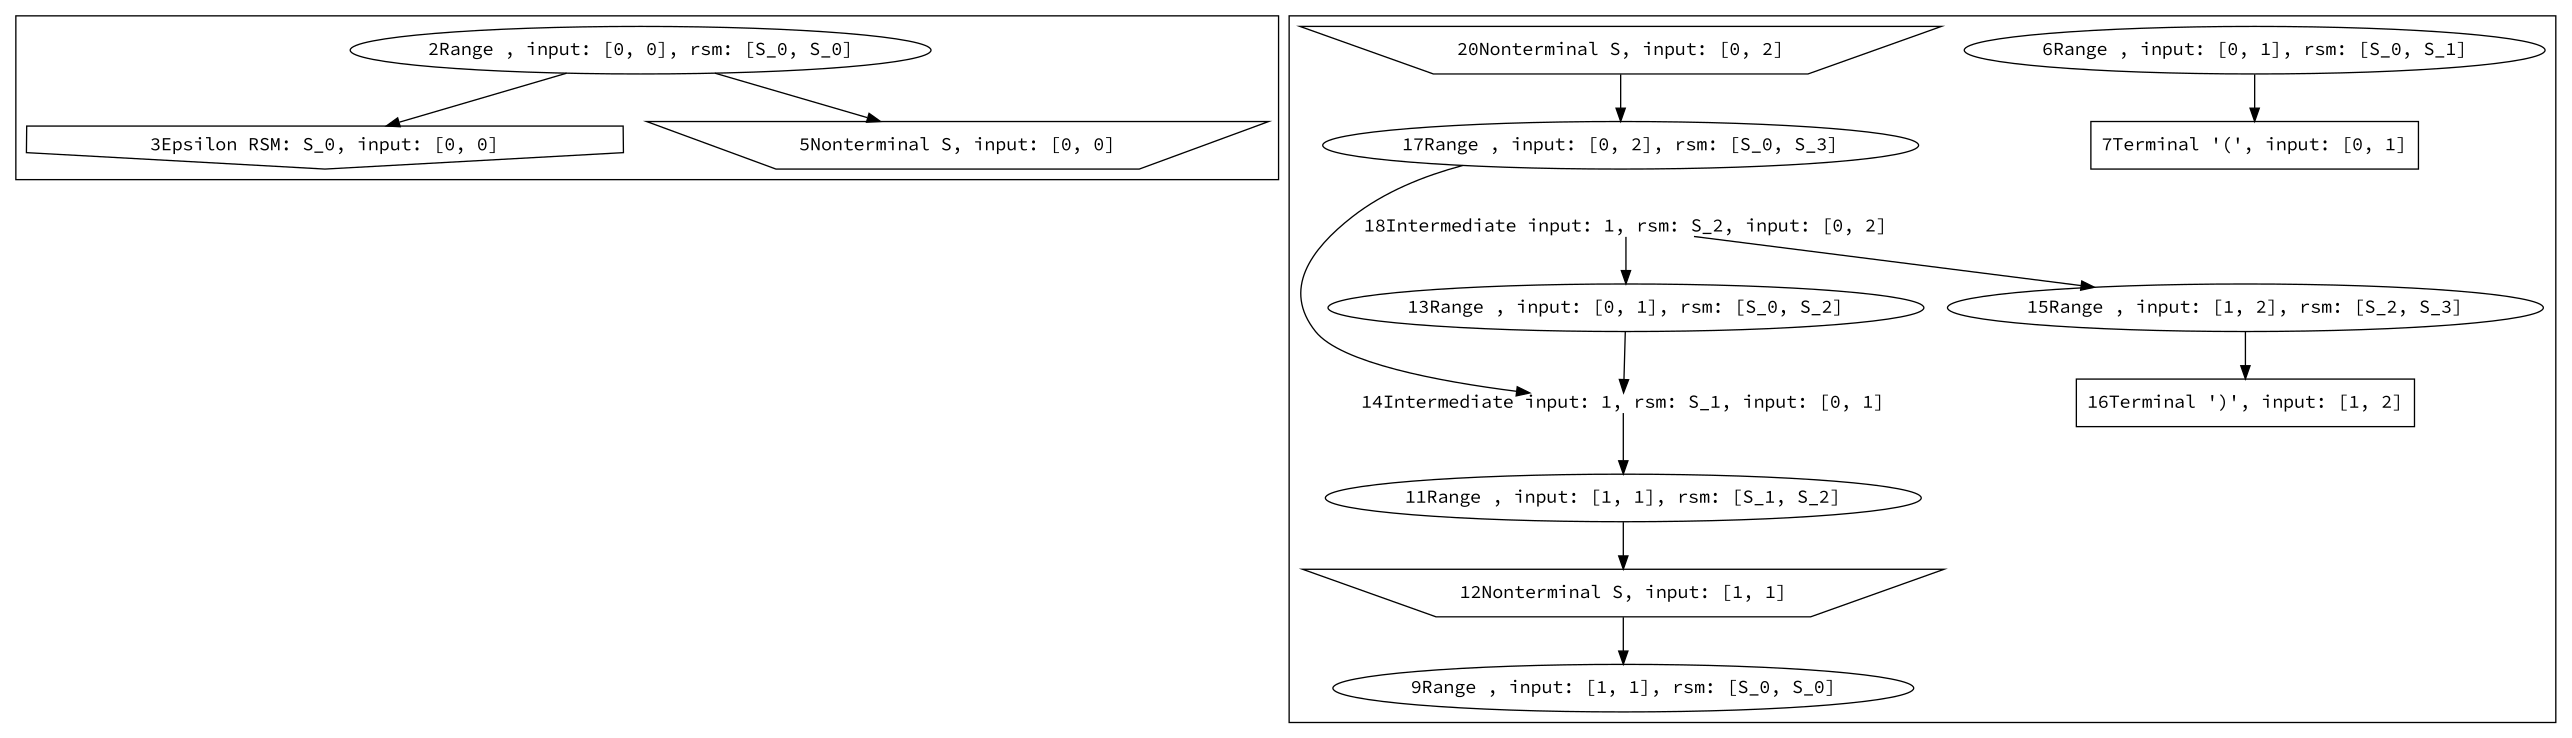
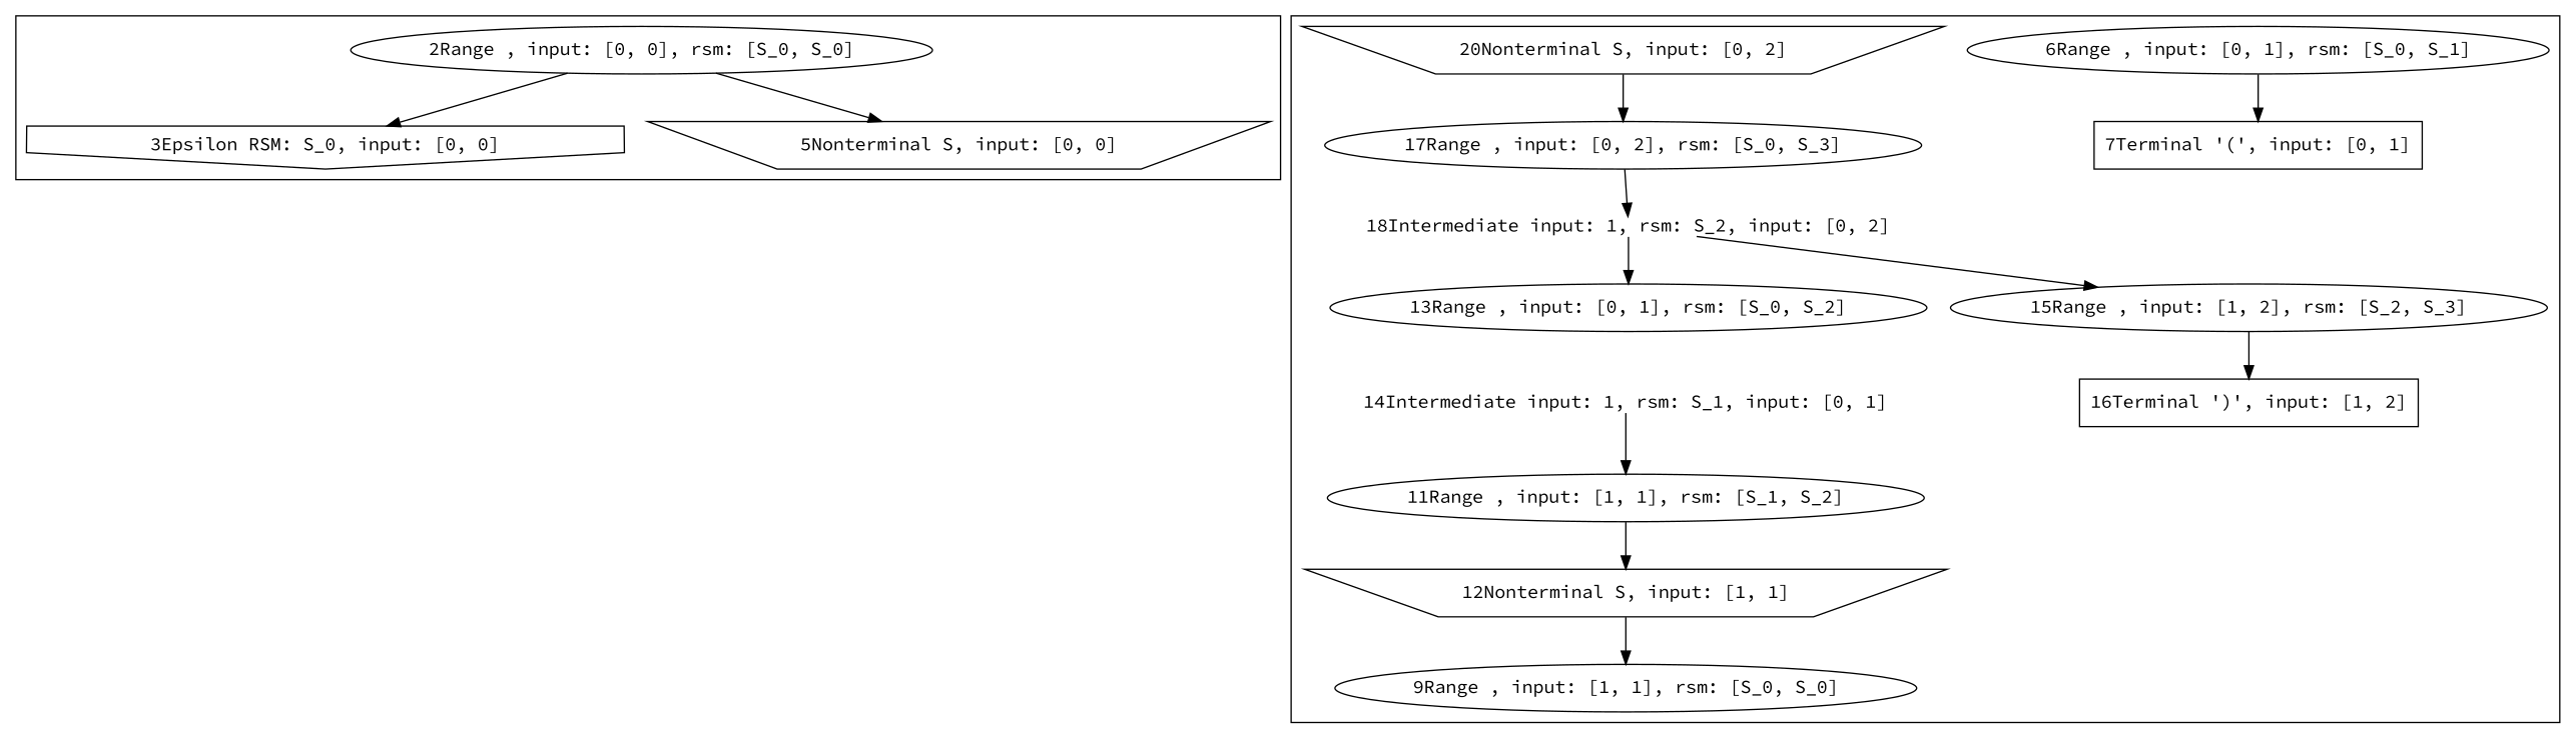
  digraph {
    fontname="Source Code Pro"
    labelloc=t
    node [fontname="Source Code Pro" shape=ellipse]
    edge [fontname="Source Code Pro"]
    n1 [label="2Range , input: [0, 0], rsm: [S_0, S_0]"]
    n2 [label="3Epsilon RSM: S_0, input: [0, 0]" shape=invhouse]
    n3 [label="5Nonterminal S, input: [0, 0]" shape=invtrapezium]
    n4 [label="11Range , input: [1, 1], rsm: [S_1, S_2]"]
    n5 [label="12Nonterminal S, input: [1, 1]" shape=invtrapezium]
    n6 [label="9Range , input: [1, 1], rsm: [S_0, S_0]"]
    n7 [label="13Range , input: [0, 1], rsm: [S_0, S_2]"]
    n8 [label="14Intermediate input: 1, rsm: S_1, input: [0, 1]" shape=plain]
    n9 [label="6Range , input: [0, 1], rsm: [S_0, S_1]"]
    n10 [label="15Range , input: [1, 2], rsm: [S_2, S_3]"]
    n11 [label="16Terminal ')', input: [1, 2]" shape=rectangle]
    n12 [label="17Range , input: [0, 2], rsm: [S_0, S_3]"]
    n13 [label="18Intermediate input: 1, rsm: S_2, input: [0, 2]" shape=plain]
    n14 [label="20Nonterminal S, input: [0, 2]" shape=invtrapezium]
    n15 [label="7Terminal '(', input: [0, 1]" shape=rectangle]
    subgraph cluster_1 {
      n1
      n2
      n3
    }
    subgraph cluster_2 {
      n4
      n5
      n6
      n7
      n8
      n9
      n10
      n11
      n12
      n13
      n14
      n15
    }
    n1 -> n2
    n1 -> n3
    n4 -> n5
    n5 -> n6
-   n7 -> n8
    n8 -> n4
    n9 -> n15
    n10 -> n11
-   n12 -> n8
+   n12 -> n13
    n13 -> n7
    n13 -> n10
    n14 -> n12
  }
